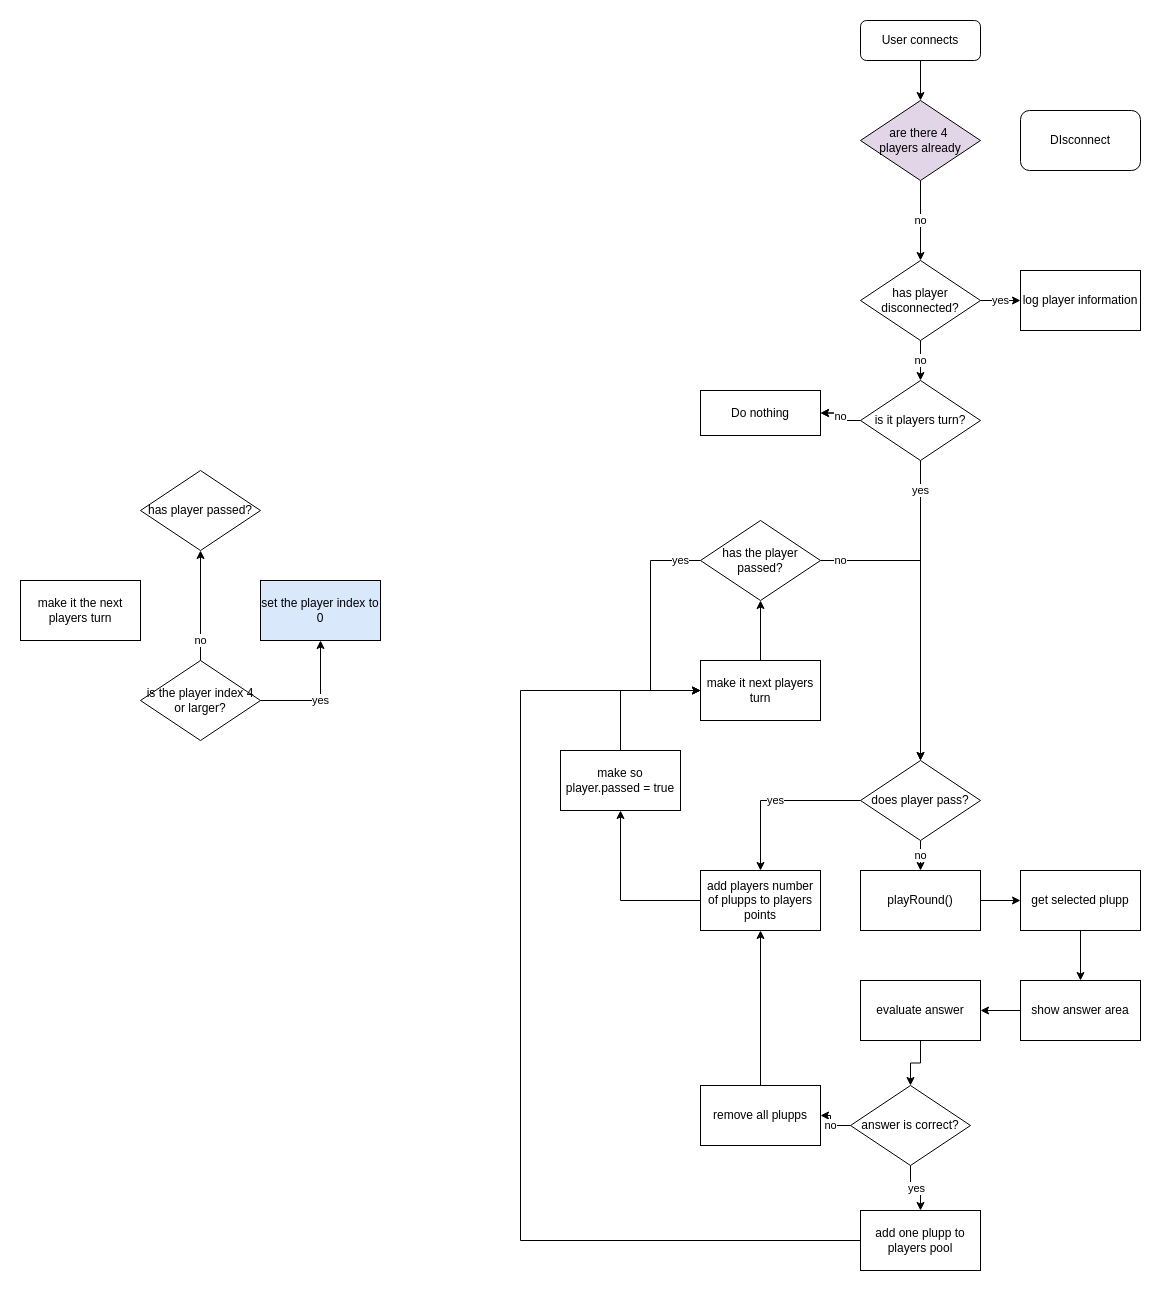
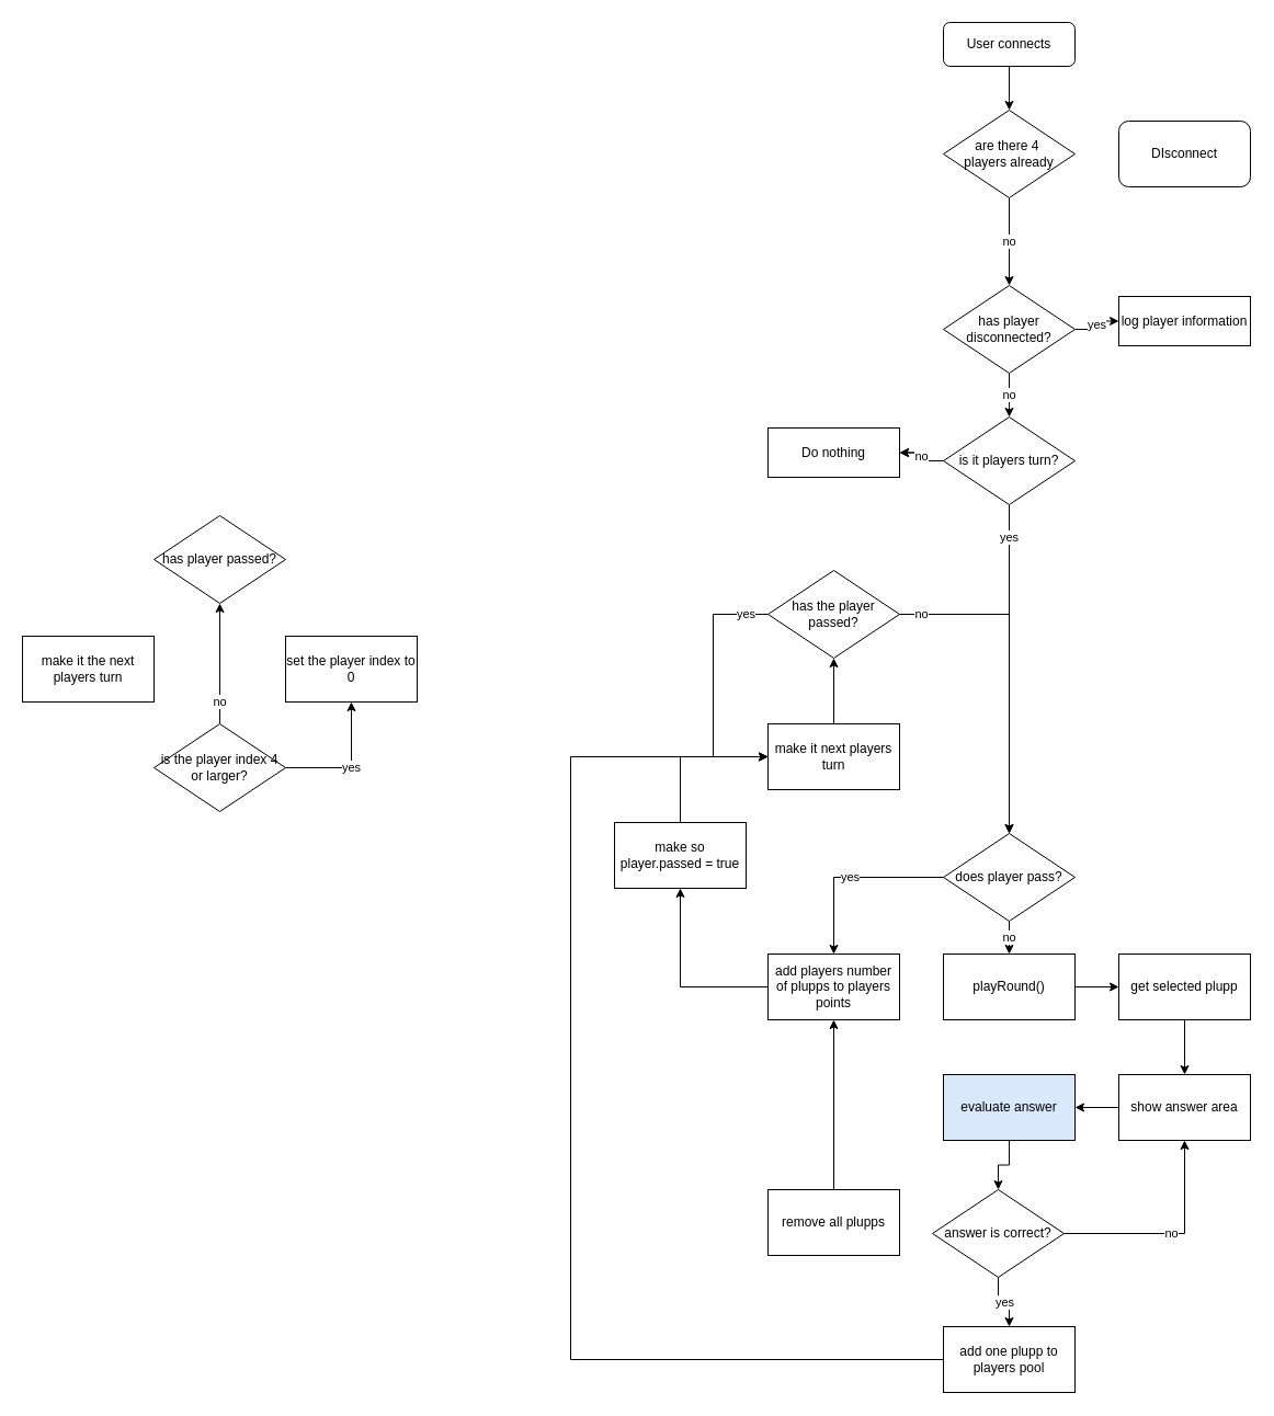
  <mxCell id="0" />
  <mxCell id="1" parent="0" />
  <mxCell id="2" style="edgeStyle=orthogonalEdgeStyle;rounded=0;orthogonalLoop=1;jettySize=auto;html=1;" parent="1" source="3" target="5" edge="1"><mxGeometry relative="1" as="geometry" /></mxCell>
  <mxCell id="3" value="User connects" style="rounded=1;whiteSpace=wrap;html=1;fontSize=12;glass=0;strokeWidth=1;shadow=0;" parent="1" vertex="1"><mxGeometry x="860" y="20" width="120" height="40" as="geometry" /></mxCell>
  <mxCell id="4" value="no" style="edgeStyle=orthogonalEdgeStyle;rounded=0;orthogonalLoop=1;jettySize=auto;html=1;" parent="1" source="5" target="9" edge="1"><mxGeometry relative="1" as="geometry" /></mxCell>
- <mxCell id="5" value="are there 4&amp;nbsp;&lt;br&gt;players already" style="rhombus;whiteSpace=wrap;html=1;fillColor=#e1d5e7;" parent="1" vertex="1"><mxGeometry x="860" y="100" width="120" height="80" as="geometry" /></mxCell>
+ <mxCell id="5" value="are there 4&amp;nbsp;&lt;br&gt;players already" style="rhombus;whiteSpace=wrap;html=1;" parent="1" vertex="1"><mxGeometry x="860" y="100" width="120" height="80" as="geometry" /></mxCell>
  <mxCell id="6" value="DIsconnect" style="rounded=1;whiteSpace=wrap;html=1;" parent="1" vertex="1"><mxGeometry x="1020" y="110" width="120" height="60" as="geometry" /></mxCell>
  <mxCell id="7" value="yes" style="edgeStyle=orthogonalEdgeStyle;rounded=0;orthogonalLoop=1;jettySize=auto;html=1;" parent="1" source="9" target="10" edge="1"><mxGeometry relative="1" as="geometry" /></mxCell>
  <mxCell id="8" value="no" style="edgeStyle=orthogonalEdgeStyle;rounded=0;orthogonalLoop=1;jettySize=auto;html=1;" parent="1" source="9" target="14" edge="1"><mxGeometry relative="1" as="geometry" /></mxCell>
  <mxCell id="9" value="has player disconnected?" style="rhombus;whiteSpace=wrap;html=1;" parent="1" vertex="1"><mxGeometry x="860" y="260" width="120" height="80" as="geometry" /></mxCell>
- <mxCell id="10" value="log player information" style="whiteSpace=wrap;html=1;" parent="1" vertex="1"><mxGeometry x="1020" y="270" width="120" height="60" as="geometry" /></mxCell>
+ <mxCell id="10" value="log player information" style="whiteSpace=wrap;html=1;" parent="1" vertex="1"><mxGeometry x="1020" y="270" width="120" height="45" as="geometry" /></mxCell>
  <mxCell id="11" style="edgeStyle=orthogonalEdgeStyle;rounded=0;orthogonalLoop=1;jettySize=auto;html=1;" parent="1" source="14" target="17" edge="1"><mxGeometry relative="1" as="geometry" /></mxCell>
  <mxCell id="12" value="no" style="edgeStyle=orthogonalEdgeStyle;rounded=0;orthogonalLoop=1;jettySize=auto;html=1;" parent="1" source="14" target="17" edge="1"><mxGeometry relative="1" as="geometry" /></mxCell>
  <mxCell id="13" value="yes" style="edgeStyle=orthogonalEdgeStyle;rounded=0;orthogonalLoop=1;jettySize=auto;html=1;" parent="1" source="14" target="35" edge="1"><mxGeometry x="-0.8" relative="1" as="geometry"><mxPoint x="920" y="550" as="targetPoint" /><mxPoint as="offset" /></mxGeometry></mxCell>
  <mxCell id="14" value="is it players turn?" style="rhombus;whiteSpace=wrap;html=1;" parent="1" vertex="1"><mxGeometry x="860" y="380" width="120" height="80" as="geometry" /></mxCell>
  <mxCell id="15" style="edgeStyle=orthogonalEdgeStyle;rounded=0;orthogonalLoop=1;jettySize=auto;html=1;" parent="1" source="16" target="19" edge="1"><mxGeometry relative="1" as="geometry" /></mxCell>
  <mxCell id="16" value="playRound()" style="whiteSpace=wrap;html=1;" parent="1" vertex="1"><mxGeometry x="860" y="870" width="120" height="60" as="geometry" /></mxCell>
  <mxCell id="17" value="Do nothing" style="whiteSpace=wrap;html=1;" parent="1" vertex="1"><mxGeometry x="700" y="390" width="120" height="45" as="geometry" /></mxCell>
  <mxCell id="18" style="edgeStyle=orthogonalEdgeStyle;rounded=0;orthogonalLoop=1;jettySize=auto;html=1;" parent="1" source="19" target="21" edge="1"><mxGeometry relative="1" as="geometry" /></mxCell>
  <mxCell id="19" value="get selected plupp" style="whiteSpace=wrap;html=1;" parent="1" vertex="1"><mxGeometry x="1020" y="870" width="120" height="60" as="geometry" /></mxCell>
  <mxCell id="20" style="edgeStyle=orthogonalEdgeStyle;rounded=0;orthogonalLoop=1;jettySize=auto;html=1;" parent="1" source="21" target="23" edge="1"><mxGeometry relative="1" as="geometry" /></mxCell>
  <mxCell id="21" value="show answer area" style="whiteSpace=wrap;html=1;" parent="1" vertex="1"><mxGeometry x="1020" y="980" width="120" height="60" as="geometry" /></mxCell>
  <mxCell id="22" style="edgeStyle=orthogonalEdgeStyle;rounded=0;orthogonalLoop=1;jettySize=auto;html=1;" parent="1" source="23" target="26" edge="1"><mxGeometry relative="1" as="geometry" /></mxCell>
- <mxCell id="23" value="evaluate answer" style="whiteSpace=wrap;html=1;" parent="1" vertex="1"><mxGeometry x="860" y="980" width="120" height="60" as="geometry" /></mxCell>
- <mxCell id="24" value="no" style="edgeStyle=orthogonalEdgeStyle;rounded=0;orthogonalLoop=1;jettySize=auto;html=1;" parent="1" source="26" target="28" edge="1"><mxGeometry relative="1" as="geometry" /></mxCell>
+ <mxCell id="23" value="evaluate answer" style="whiteSpace=wrap;html=1;fillColor=#dae8fc;" parent="1" vertex="1"><mxGeometry x="860" y="980" width="120" height="60" as="geometry" /></mxCell>
+ <mxCell id="24" value="no" style="edgeStyle=orthogonalEdgeStyle;rounded=0;orthogonalLoop=1;jettySize=auto;html=1;" parent="1" source="26" target="21" edge="1"><mxGeometry relative="1" as="geometry" /></mxCell>
  <mxCell id="25" value="yes" style="edgeStyle=orthogonalEdgeStyle;rounded=0;orthogonalLoop=1;jettySize=auto;html=1;" parent="1" source="26" target="32" edge="1"><mxGeometry relative="1" as="geometry" /></mxCell>
  <mxCell id="26" value="answer is correct?" style="rhombus;whiteSpace=wrap;html=1;" parent="1" vertex="1"><mxGeometry x="850" y="1085" width="120" height="80" as="geometry" /></mxCell>
  <mxCell id="27" style="edgeStyle=orthogonalEdgeStyle;rounded=0;orthogonalLoop=1;jettySize=auto;html=1;" parent="1" source="28" target="39" edge="1"><mxGeometry relative="1" as="geometry" /></mxCell>
  <mxCell id="28" value="remove all plupps" style="whiteSpace=wrap;html=1;" parent="1" vertex="1"><mxGeometry x="700" y="1085" width="120" height="60" as="geometry" /></mxCell>
  <mxCell id="29" style="edgeStyle=orthogonalEdgeStyle;rounded=0;orthogonalLoop=1;jettySize=auto;html=1;" parent="1" source="30" target="42" edge="1"><mxGeometry relative="1" as="geometry" /></mxCell>
  <mxCell id="30" value="make it next players turn" style="whiteSpace=wrap;html=1;" parent="1" vertex="1"><mxGeometry y="660" width="120" height="60" as="geometry" x="700" /></mxCell>
  <mxCell id="31" style="edgeStyle=orthogonalEdgeStyle;rounded=0;orthogonalLoop=1;jettySize=auto;html=1;entryX=0;entryY=0.5;entryDx=0;entryDy=0;" parent="1" source="32" target="30" edge="1"><mxGeometry relative="1" as="geometry"><Array as="points"><mxPoint x="520" y="1240" /><mxPoint x="520" y="690" /></Array></mxGeometry></mxCell>
  <mxCell id="32" value="add one plupp to players pool" style="whiteSpace=wrap;html=1;" parent="1" vertex="1"><mxGeometry x="860" y="1210" width="120" height="60" as="geometry" /></mxCell>
  <mxCell id="33" value="no" style="edgeStyle=orthogonalEdgeStyle;rounded=0;orthogonalLoop=1;jettySize=auto;html=1;" parent="1" source="35" target="16" edge="1"><mxGeometry relative="1" as="geometry" /></mxCell>
  <mxCell id="34" value="yes" style="edgeStyle=orthogonalEdgeStyle;rounded=0;orthogonalLoop=1;jettySize=auto;html=1;" parent="1" source="35" target="39" edge="1"><mxGeometry relative="1" as="geometry" /></mxCell>
  <mxCell id="35" value="does player pass?" style="rhombus;whiteSpace=wrap;html=1;" parent="1" vertex="1"><mxGeometry x="860" y="760" width="120" height="80" as="geometry" /></mxCell>
  <mxCell id="36" style="edgeStyle=orthogonalEdgeStyle;rounded=0;orthogonalLoop=1;jettySize=auto;html=1;" parent="1" source="37" target="30" edge="1"><mxGeometry relative="1" as="geometry"><Array as="points"><mxPoint x="620" y="690" /></Array></mxGeometry></mxCell>
  <mxCell id="37" value="make so player.passed = true" style="whiteSpace=wrap;html=1;" parent="1" vertex="1"><mxGeometry x="560" y="750" width="120" height="60" as="geometry" /></mxCell>
  <mxCell id="38" style="edgeStyle=orthogonalEdgeStyle;rounded=0;orthogonalLoop=1;jettySize=auto;html=1;" parent="1" source="39" target="37" edge="1"><mxGeometry relative="1" as="geometry" /></mxCell>
  <mxCell id="39" value="add players number of plupps to players points" style="whiteSpace=wrap;html=1;" parent="1" vertex="1"><mxGeometry y="870" width="120" height="60" as="geometry" x="700" /></mxCell>
  <mxCell id="40" value="yes" style="edgeStyle=orthogonalEdgeStyle;rounded=0;orthogonalLoop=1;jettySize=auto;html=1;" parent="1" source="42" target="30" edge="1"><mxGeometry x="-0.826" relative="1" as="geometry"><Array as="points"><mxPoint x="650" y="560" /><mxPoint x="650" y="690" /></Array><mxPoint as="offset" /></mxGeometry></mxCell>
  <mxCell id="41" value="no" style="edgeStyle=orthogonalEdgeStyle;rounded=0;orthogonalLoop=1;jettySize=auto;html=1;" parent="1" source="42" target="35" edge="1"><mxGeometry x="-0.867" relative="1" as="geometry"><mxPoint as="offset" /></mxGeometry></mxCell>
  <mxCell id="42" value="&lt;div&gt;has the player &lt;br&gt;&lt;/div&gt;&lt;div&gt;passed?&lt;br&gt;&lt;/div&gt;" style="rhombus;whiteSpace=wrap;html=1;" parent="1" vertex="1"><mxGeometry y="520" width="120" height="80" as="geometry" x="700" /></mxCell>
  <mxCell id="43" value="&lt;div&gt;yes&lt;/div&gt;" style="edgeStyle=orthogonalEdgeStyle;rounded=0;orthogonalLoop=1;jettySize=auto;html=1;" edge="1" parent="1" source="45" target="46"><mxGeometry relative="1" as="geometry"><Array as="points"><mxPoint x="320" y="700" /></Array></mxGeometry></mxCell>
  <mxCell id="44" value="no" style="edgeStyle=orthogonalEdgeStyle;rounded=0;orthogonalLoop=1;jettySize=auto;html=1;" edge="1" parent="1" source="45" target="47"><mxGeometry x="-0.636" relative="1" as="geometry"><mxPoint as="offset" /></mxGeometry></mxCell>
  <mxCell id="45" value="is the  player index 4 or larger?" style="rhombus;whiteSpace=wrap;html=1;" vertex="1" parent="1"><mxGeometry x="140" y="660" width="120" height="80" as="geometry" /></mxCell>
- <mxCell id="46" value="set the player index to 0" style="whiteSpace=wrap;html=1;fillColor=#dae8fc;" vertex="1" parent="1"><mxGeometry x="260" y="580" width="120" height="60" as="geometry" /></mxCell>
+ <mxCell id="46" value="set the player index to 0" style="whiteSpace=wrap;html=1;" vertex="1" parent="1"><mxGeometry x="260" y="580" width="120" height="60" as="geometry" /></mxCell>
  <mxCell id="47" value="has player passed?" style="rhombus;whiteSpace=wrap;html=1;" vertex="1" parent="1"><mxGeometry x="140" y="470" width="120" height="80" as="geometry" /></mxCell>
  <mxCell id="48" value="make it the next players turn" style="whiteSpace=wrap;html=1;" vertex="1" parent="1"><mxGeometry x="20" y="580" width="120" height="60" as="geometry" /></mxCell>
